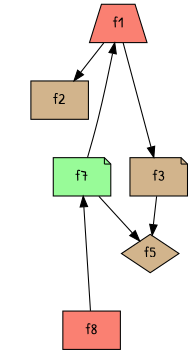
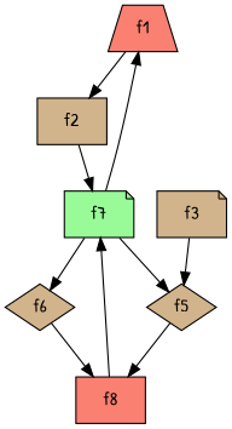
  strict digraph {
    fontname="Patrick Hand"
    node [fillcolor=tan fontname="Patrick Hand" shape=box style=filled]
    edge [fontname="Patrick Hand" weight=2]
    f1 [fillcolor=salmon shape=trapezium]
    f2
    f3 [shape=note]
    f7 [fillcolor=palegreen shape=note]
    f5 [shape=diamond]
+   f6 [shape=diamond]
    f8 [fillcolor=salmon]
    f1 -> f2
-   f1 -> f3
+   f2 -> f7
    f3 -> f5
    f7 -> f1
    f7 -> f5
+   f7 -> f6
+   f5 -> f8
+   f6 -> f8
    f8 -> f7
  }
